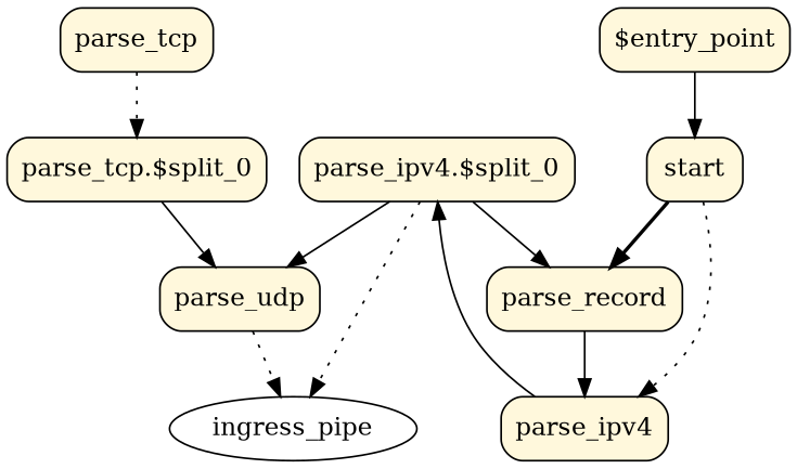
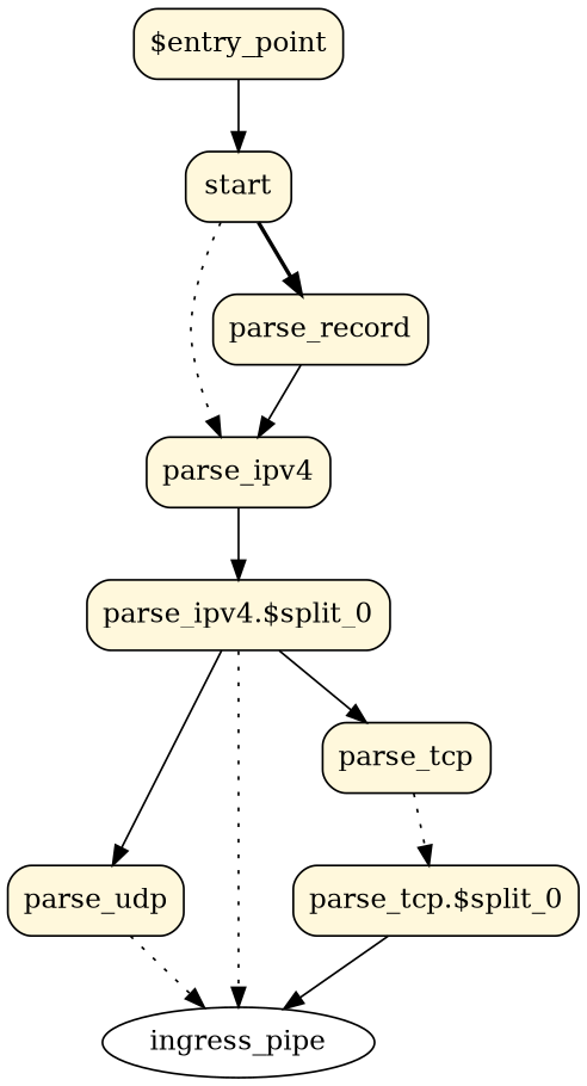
  digraph {
    node [fillcolor=cornsilk shape=record style="filled,rounded"]
    edge [style=solid]
    n1 [label="{parse_udp}"]
    ingress_pipe [fillcolor="" shape="" style=""]
    n3 [label="{parse_tcp\.\$split_0}"]
    n4 [label="{parse_tcp}"]
    n5 [label="{parse_ipv4\.\$split_0}"]
    n6 [label="{parse_ipv4}"]
    n7 [label="{parse_record}"]
    n8 [label="{start}"]
    n9 [label="{\$entry_point}"]
    n1 -> ingress_pipe [style=dotted]
-   n3 -> n1
+   n3 -> ingress_pipe
    n4 -> n3 [style=dotted]
    n5 -> n1
    n5 -> ingress_pipe [style=dotted]
-   n5 -> n7
+   n5 -> n4
    n6 -> n5
    n7 -> n6
    n8 -> n6 [style=dotted]
    n8 -> n7 [style=bold]
    n9 -> n8
  }
